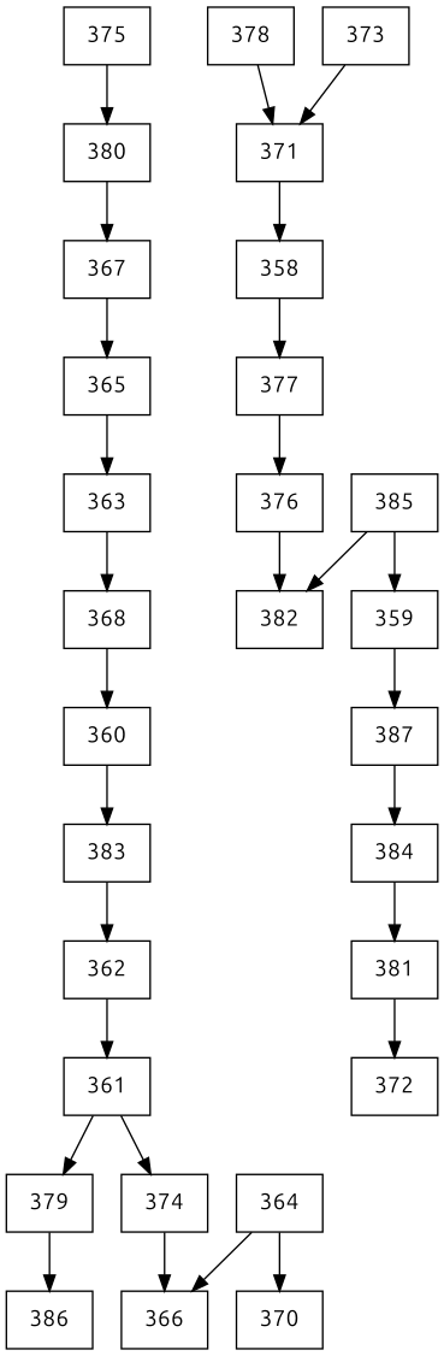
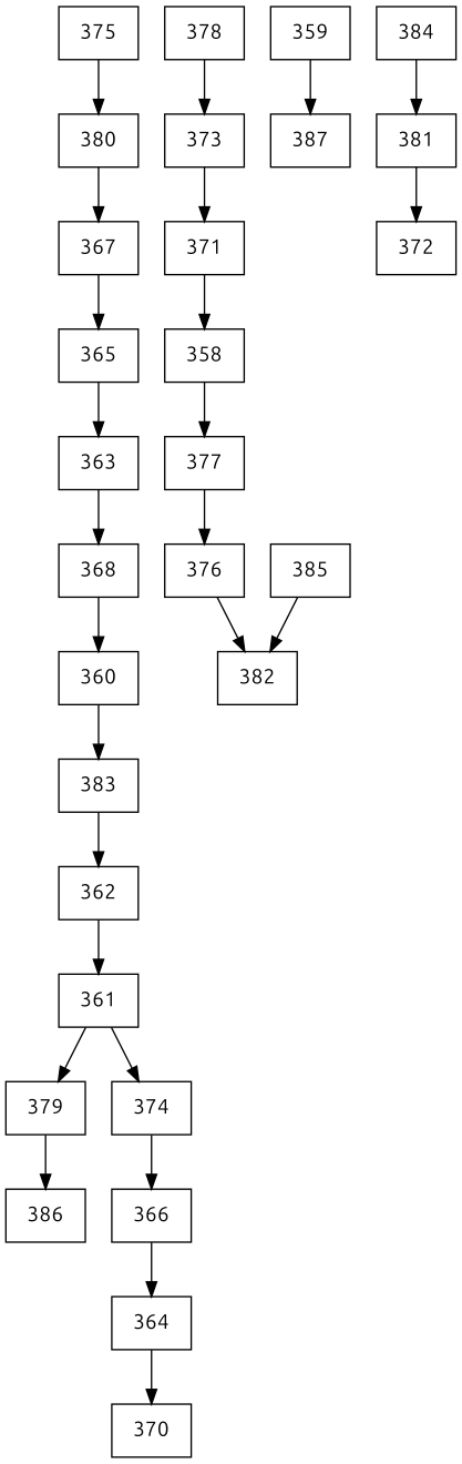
  digraph {
    fontname=Ubuntu
    node [fontname=Ubuntu shape=record]
    edge [fontname=Ubuntu]
    n1 [label="{375}"]
    n2 [label="{380}"]
    n3 [label="{367}"]
    n4 [label="{365}"]
    n5 [label="{363}"]
    n6 [label="{368}"]
    n7 [label="{360}"]
    n8 [label="{383}"]
    n9 [label="{362}"]
    n10 [label="{361}"]
    n11 [label="{379}"]
    n12 [label="{374}"]
    n13 [label="{386}"]
    n14 [label="{366}"]
    n15 [label="{364}"]
    n16 [label="{370}"]
    n17 [label="{378}"]
    n18 [label="{373}"]
    n19 [label="{371}"]
    n20 [label="{358}"]
    n21 [label="{377}"]
    n22 [label="{376}"]
    n23 [label="{382}"]
    n24 [label="{385}"]
    n25 [label="{359}"]
    n26 [label="{387}"]
    n27 [label="{384}"]
    n28 [label="{381}"]
    n29 [label="{372}"]
    n1 -> n2
    n2 -> n3
    n3 -> n4
    n4 -> n5
    n5 -> n6
    n6 -> n7
    n7 -> n8
    n8 -> n9
    n9 -> n10
    n10 -> n11
    n10 -> n12
    n11 -> n13
    n12 -> n14
-   n15 -> n14
+   n14 -> n15
    n15 -> n16
-   n17 -> n19
+   n17 -> n18
    n18 -> n19
    n19 -> n20
    n20 -> n21
    n21 -> n22
    n22 -> n23
    n24 -> n23
-   n24 -> n25
    n25 -> n26
-   n26 -> n27
    n27 -> n28
    n28 -> n29
  }
